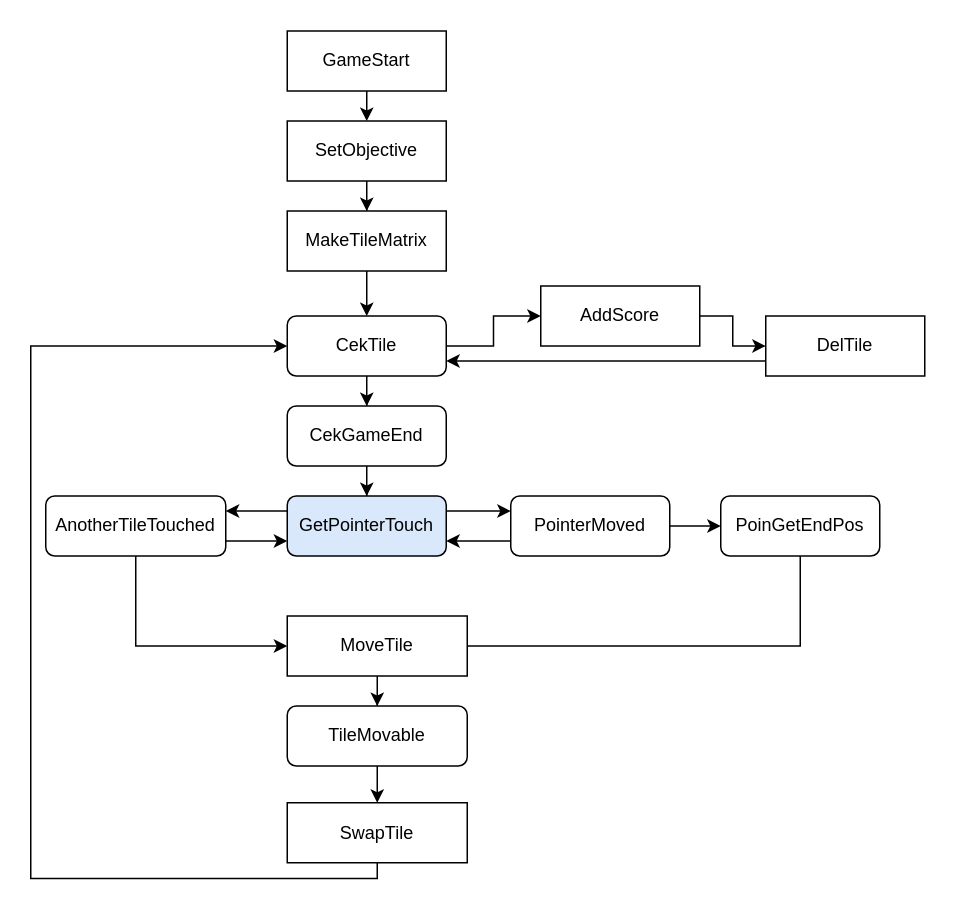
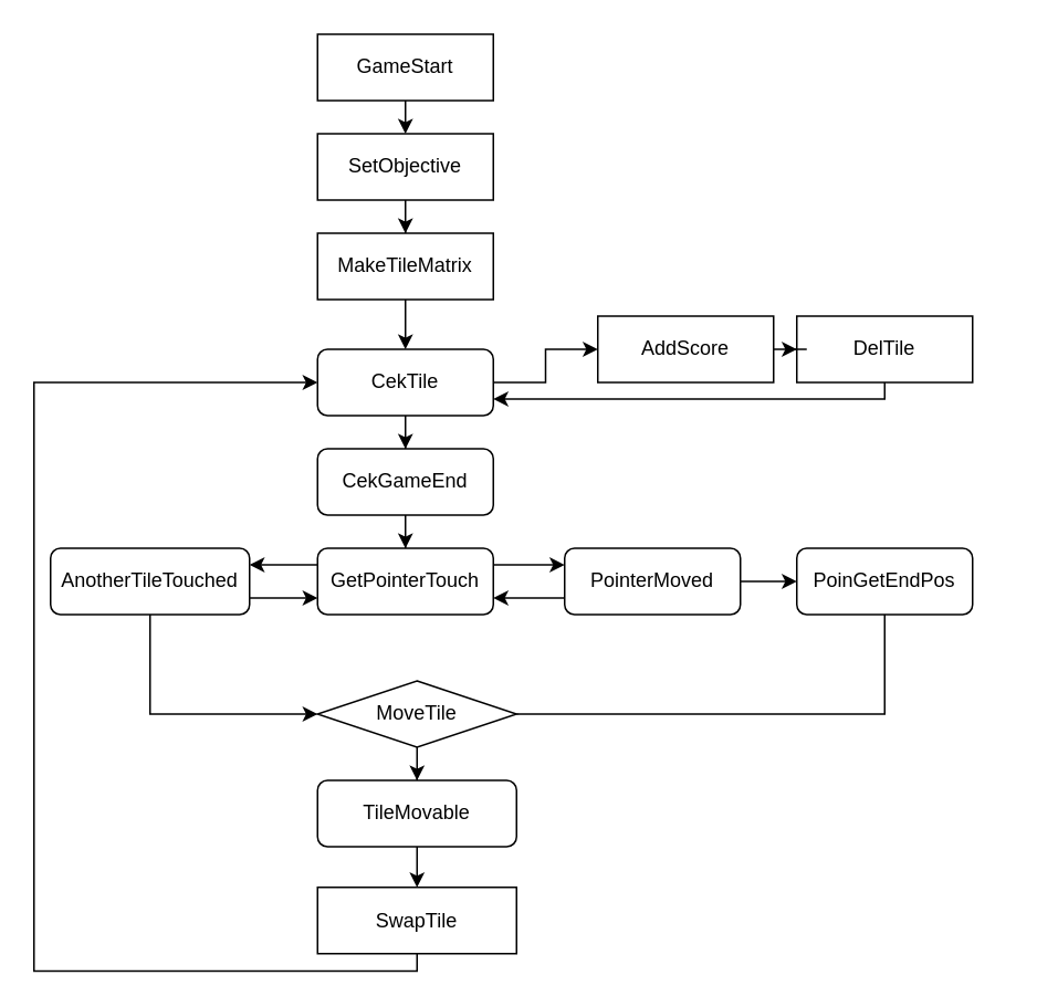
  <mxCell id="0" />
  <mxCell id="1" parent="0" />
  <mxCell id="2" style="edgeStyle=orthogonalEdgeStyle;rounded=0;orthogonalLoop=1;jettySize=auto;html=1;" edge="1" parent="1" source="3"><mxGeometry relative="1" as="geometry"><mxPoint x="244" y="80" as="targetPoint" /></mxGeometry></mxCell>
  <mxCell id="3" value="GameStart" style="rounded=0;whiteSpace=wrap;html=1;" vertex="1" parent="1"><mxGeometry x="191" y="20" width="106" height="40" as="geometry" /></mxCell>
  <mxCell id="4" style="edgeStyle=orthogonalEdgeStyle;rounded=0;orthogonalLoop=1;jettySize=auto;html=1;" edge="1" parent="1" source="30" target="9"><mxGeometry relative="1" as="geometry" /></mxCell>
  <mxCell id="5" style="edgeStyle=orthogonalEdgeStyle;rounded=0;orthogonalLoop=1;jettySize=auto;html=1;entryX=0;entryY=0.5;entryDx=0;entryDy=0;" edge="1" parent="1" source="6" target="29"><mxGeometry relative="1" as="geometry" /></mxCell>
  <mxCell id="6" value="CekTile" style="rounded=1;whiteSpace=wrap;html=1;" vertex="1" parent="1"><mxGeometry x="191" y="210" width="106" height="40" as="geometry" /></mxCell>
  <mxCell id="7" style="edgeStyle=orthogonalEdgeStyle;rounded=0;orthogonalLoop=1;jettySize=auto;html=1;" edge="1" parent="1" source="9" target="14"><mxGeometry relative="1" as="geometry"><Array as="points"><mxPoint x="310" y="340" /><mxPoint x="310" y="340" /></Array></mxGeometry></mxCell>
  <mxCell id="8" style="edgeStyle=orthogonalEdgeStyle;rounded=0;orthogonalLoop=1;jettySize=auto;html=1;" edge="1" parent="1" source="9" target="17"><mxGeometry relative="1" as="geometry"><Array as="points"><mxPoint x="170" y="340" /><mxPoint x="170" y="340" /></Array></mxGeometry></mxCell>
- <mxCell id="9" value="GetPointerTouch" style="rounded=1;whiteSpace=wrap;html=1;fillColor=#dae8fc;" vertex="1" parent="1"><mxGeometry x="191" y="330" width="106" height="40" as="geometry" /></mxCell>
+ <mxCell id="9" value="GetPointerTouch" style="rounded=1;whiteSpace=wrap;html=1;" vertex="1" parent="1"><mxGeometry x="191" y="330" width="106" height="40" as="geometry" /></mxCell>
  <mxCell id="10" style="edgeStyle=orthogonalEdgeStyle;rounded=0;orthogonalLoop=1;jettySize=auto;html=1;" edge="1" parent="1" source="11" target="6"><mxGeometry relative="1" as="geometry" /></mxCell>
  <mxCell id="11" value="MakeTileMatrix" style="rounded=0;whiteSpace=wrap;html=1;" vertex="1" parent="1"><mxGeometry x="191" y="140" width="106" height="40" as="geometry" /></mxCell>
  <mxCell id="12" style="edgeStyle=orthogonalEdgeStyle;rounded=0;orthogonalLoop=1;jettySize=auto;html=1;" edge="1" parent="1" source="14" target="19"><mxGeometry relative="1" as="geometry" /></mxCell>
  <mxCell id="13" style="edgeStyle=orthogonalEdgeStyle;rounded=0;orthogonalLoop=1;jettySize=auto;html=1;entryX=1;entryY=0.75;entryDx=0;entryDy=0;" edge="1" parent="1" source="14" target="9"><mxGeometry relative="1" as="geometry"><Array as="points"><mxPoint x="320" y="360" /><mxPoint x="320" y="360" /></Array></mxGeometry></mxCell>
  <mxCell id="14" value="PointerMoved" style="rounded=1;whiteSpace=wrap;html=1;" vertex="1" parent="1"><mxGeometry x="340" y="330" width="106" height="40" as="geometry" /></mxCell>
  <mxCell id="15" style="edgeStyle=orthogonalEdgeStyle;rounded=0;orthogonalLoop=1;jettySize=auto;html=1;" edge="1" parent="1" source="17" target="21"><mxGeometry relative="1" as="geometry"><Array as="points"><mxPoint x="90" y="430" /></Array></mxGeometry></mxCell>
  <mxCell id="16" style="edgeStyle=orthogonalEdgeStyle;rounded=0;orthogonalLoop=1;jettySize=auto;html=1;" edge="1" parent="1" source="17"><mxGeometry relative="1" as="geometry"><mxPoint x="191" y="360" as="targetPoint" /><Array as="points"><mxPoint x="170" y="360" /><mxPoint x="170" y="360" /></Array></mxGeometry></mxCell>
  <mxCell id="17" value="AnotherTileTouched" style="rounded=1;whiteSpace=wrap;html=1;" vertex="1" parent="1"><mxGeometry x="30" y="330" width="120" height="40" as="geometry" /></mxCell>
  <mxCell id="18" style="edgeStyle=orthogonalEdgeStyle;rounded=0;orthogonalLoop=1;jettySize=auto;html=1;entryX=1;entryY=0.5;entryDx=0;entryDy=0;endArrow=none;" edge="1" parent="1" source="19" target="21"><mxGeometry relative="1" as="geometry"><Array as="points"><mxPoint x="533" y="430" /></Array></mxGeometry></mxCell>
  <mxCell id="19" value="PoinGetEndPos" style="rounded=1;whiteSpace=wrap;html=1;" vertex="1" parent="1"><mxGeometry x="480" y="330" width="106" height="40" as="geometry" /></mxCell>
  <mxCell id="20" style="edgeStyle=orthogonalEdgeStyle;rounded=0;orthogonalLoop=1;jettySize=auto;html=1;" edge="1" parent="1" source="21" target="23"><mxGeometry relative="1" as="geometry" /></mxCell>
- <mxCell id="21" value="MoveTile" style="rounded=0;whiteSpace=wrap;html=1;" vertex="1" parent="1"><mxGeometry x="191" y="410" width="120" height="40" as="geometry" /></mxCell>
+ <mxCell id="21" value="MoveTile" style="rhombus;whiteSpace=wrap;html=1;" vertex="1" parent="1"><mxGeometry x="191" y="410" width="120" height="40" as="geometry" /></mxCell>
  <mxCell id="22" style="edgeStyle=orthogonalEdgeStyle;rounded=0;orthogonalLoop=1;jettySize=auto;html=1;" edge="1" parent="1" source="23" target="25"><mxGeometry relative="1" as="geometry" /></mxCell>
  <mxCell id="23" value="TileMovable" style="rounded=1;whiteSpace=wrap;html=1;" vertex="1" parent="1"><mxGeometry x="191" y="470" width="120" height="40" as="geometry" /></mxCell>
  <mxCell id="24" style="edgeStyle=orthogonalEdgeStyle;rounded=0;orthogonalLoop=1;jettySize=auto;html=1;entryX=0;entryY=0.5;entryDx=0;entryDy=0;" edge="1" parent="1" source="25" target="6"><mxGeometry relative="1" as="geometry"><Array as="points"><mxPoint x="20" y="585" /><mxPoint x="20" y="230" /></Array></mxGeometry></mxCell>
  <mxCell id="25" value="SwapTile" style="rounded=0;whiteSpace=wrap;html=1;" vertex="1" parent="1"><mxGeometry x="191" y="534.5" width="120" height="40" as="geometry" /></mxCell>
  <mxCell id="26" style="edgeStyle=orthogonalEdgeStyle;rounded=0;orthogonalLoop=1;jettySize=auto;html=1;" edge="1" parent="1" source="27" target="6"><mxGeometry relative="1" as="geometry"><Array as="points"><mxPoint x="350" y="240" /><mxPoint x="350" y="240" /></Array></mxGeometry></mxCell>
- <mxCell id="27" value="DelTile" style="rounded=0;whiteSpace=wrap;html=1;" vertex="1" parent="1"><mxGeometry x="510" y="210" width="106" height="40" as="geometry" /></mxCell>
+ <mxCell id="27" value="DelTile" style="rounded=0;whiteSpace=wrap;html=1;" vertex="1" parent="1"><mxGeometry x="480" y="190" width="106" height="40" as="geometry" /></mxCell>
  <mxCell id="28" style="edgeStyle=orthogonalEdgeStyle;rounded=0;orthogonalLoop=1;jettySize=auto;html=1;entryX=0;entryY=0.5;entryDx=0;entryDy=0;" edge="1" parent="1" source="29" target="27"><mxGeometry relative="1" as="geometry" /></mxCell>
  <mxCell id="29" value="AddScore" style="rounded=0;whiteSpace=wrap;html=1;" vertex="1" parent="1"><mxGeometry x="360" y="190" width="106" height="40" as="geometry" /></mxCell>
  <mxCell id="30" value="CekGameEnd" style="rounded=1;whiteSpace=wrap;html=1;" vertex="1" parent="1"><mxGeometry x="191" y="270" width="106" height="40" as="geometry" /></mxCell>
  <mxCell id="31" style="edgeStyle=orthogonalEdgeStyle;rounded=0;orthogonalLoop=1;jettySize=auto;html=1;" edge="1" parent="1" source="6" target="30"><mxGeometry relative="1" as="geometry"><mxPoint x="244" y="250" as="sourcePoint" /><mxPoint x="244" y="320" as="targetPoint" /></mxGeometry></mxCell>
  <mxCell id="32" style="edgeStyle=orthogonalEdgeStyle;rounded=0;orthogonalLoop=1;jettySize=auto;html=1;entryX=0.5;entryY=0;entryDx=0;entryDy=0;" edge="1" parent="1" source="33" target="11"><mxGeometry relative="1" as="geometry" /></mxCell>
  <mxCell id="33" value="SetObjective" style="rounded=0;whiteSpace=wrap;html=1;" vertex="1" parent="1"><mxGeometry x="191" y="80" width="106" height="40" as="geometry" /></mxCell>
